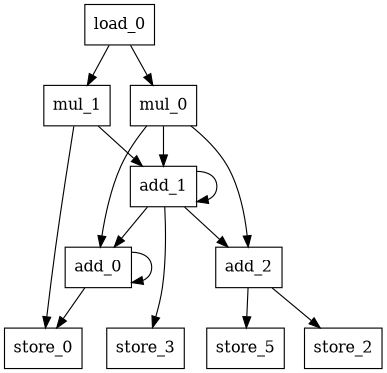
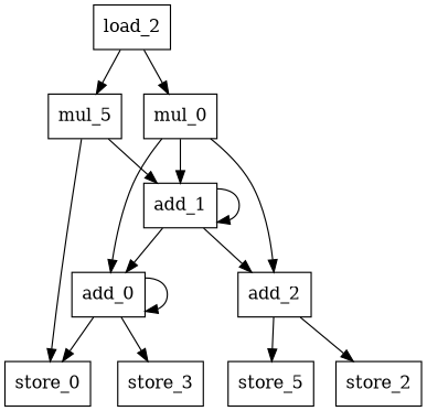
  digraph {
    node [shape=rectangle]
    n1 [label=add_0]
    n2 [label=store_0]
    n3 [label=add_1]
    n4 [label=add_2]
    n5 [label=store_3]
    n6 [label=store_5]
    n7 [label=store_2]
    n8 [label=mul_0]
-   n9 [label=mul_1]
-   n10 [label=load_0]
+   n9 [label=mul_5]
+   n10 [label=load_2]
    n1 -> n1
    n1 -> n2
    n3 -> n1
    n3 -> n3
    n3 -> n4
-   n3 -> n5
+   n1 -> n5
    n4 -> n6
    n4 -> n7
    n8 -> n1
    n8 -> n3
    n8 -> n4
    n9 -> n2
    n9 -> n3
    n10 -> n8
    n10 -> n9
  }
